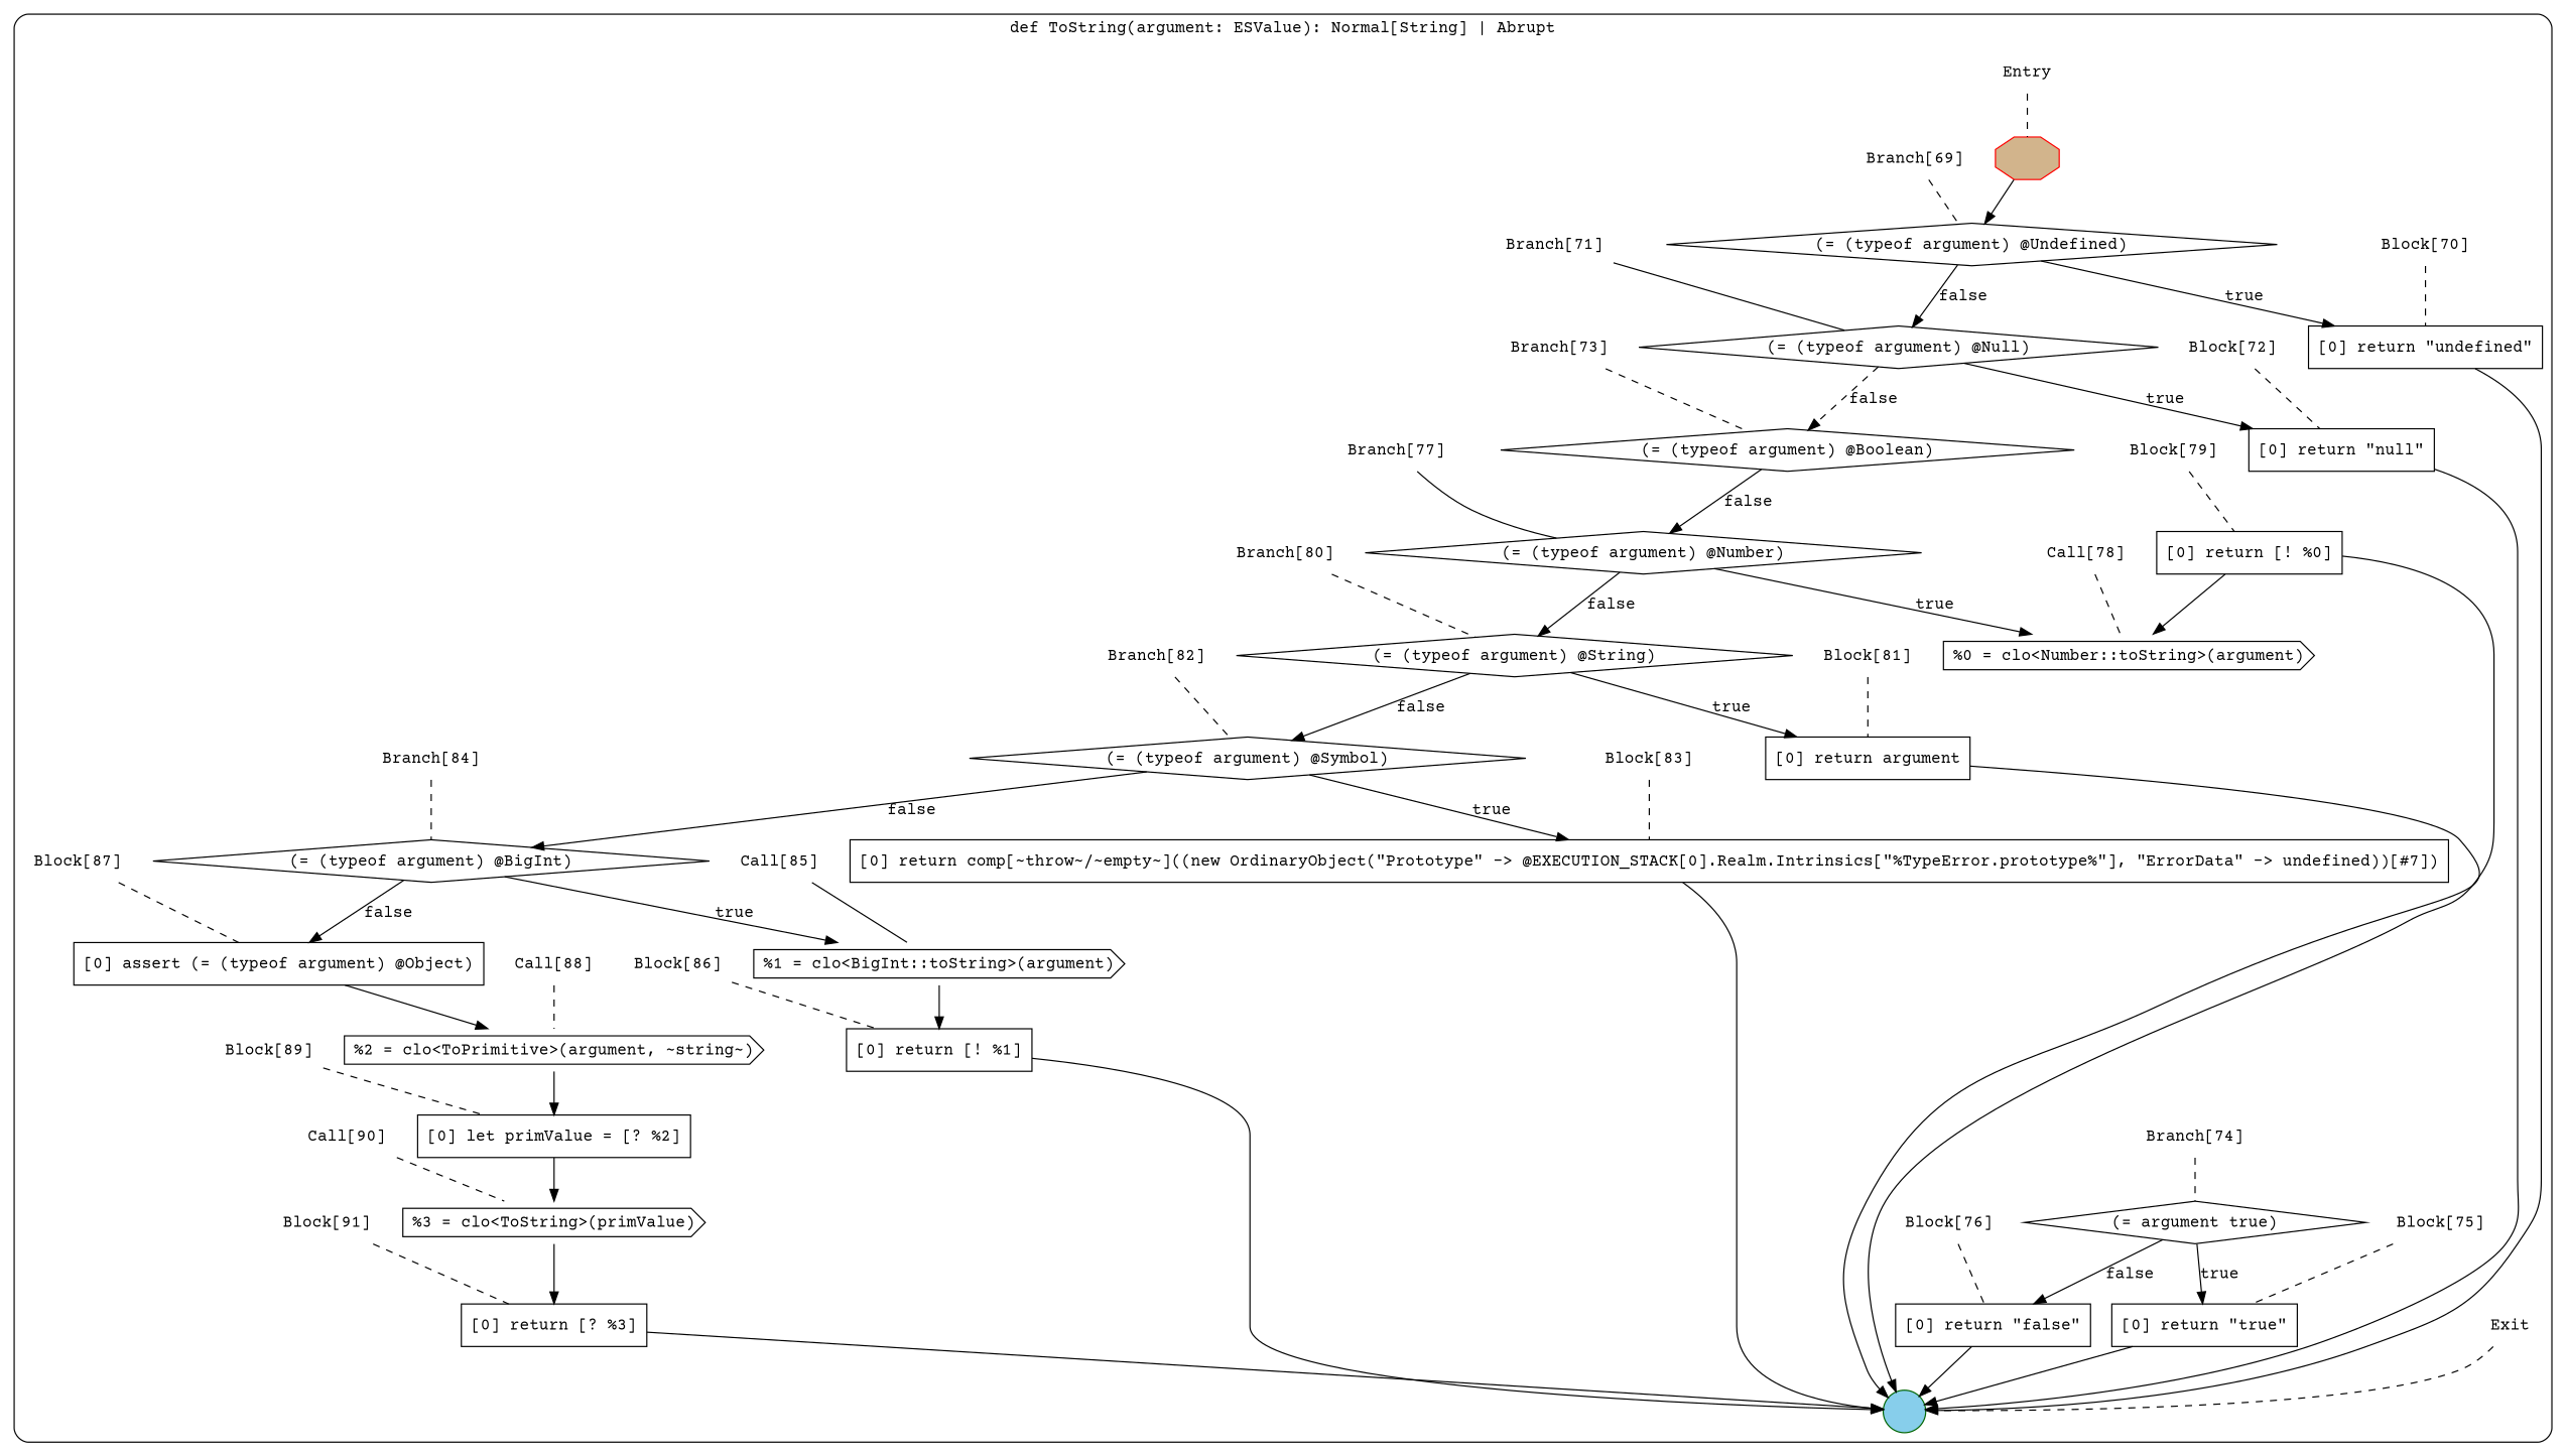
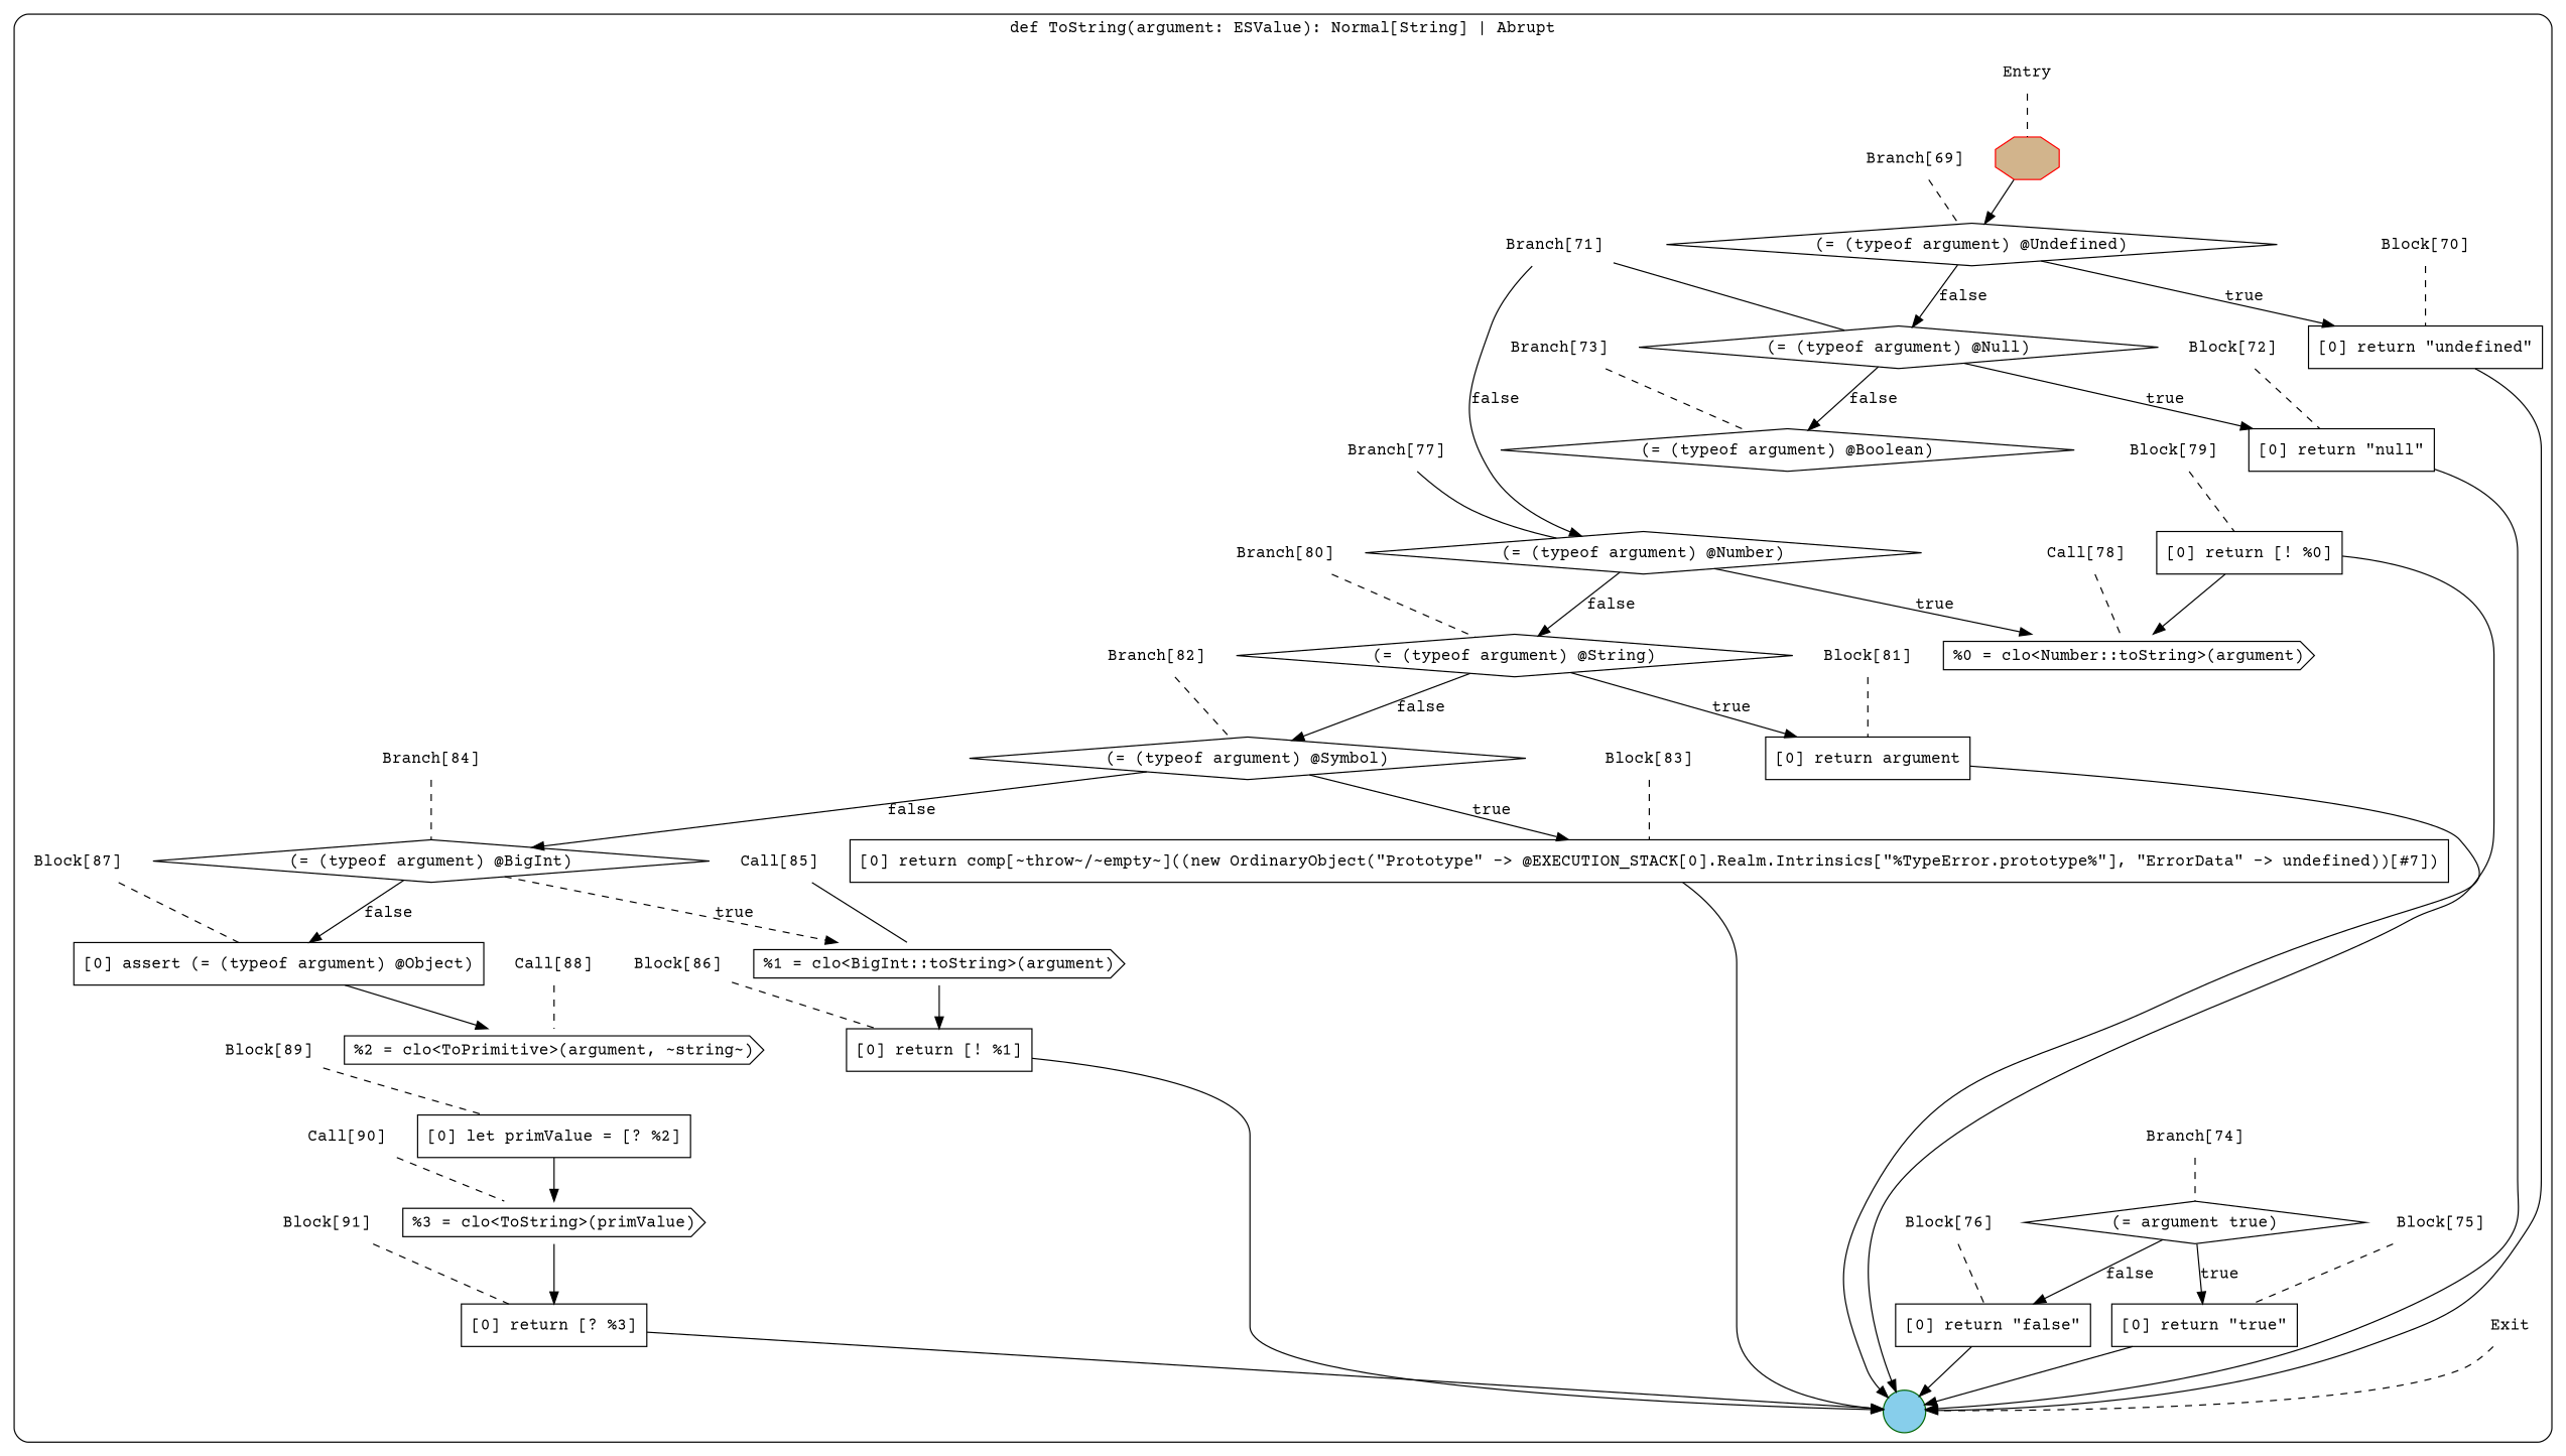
  digraph {
    fontname="Courier Prime"
    node [fontname="Courier Prime" shape=none]
    edge [color=black fontname="Courier Prime"]
    n1 [label=<<font color="black">Entry</font>>]
    n2 [color=red fillcolor=tan label=" " shape=octagon style=filled]
    n3 [color=black fillcolor=white label=<<font color="black">(= (typeof argument) @Undefined)</font>> shape=diamond style=filled]
    n4 [color=black fillcolor=white label=<<font color="black">[0] return &quot;undefined&quot;<BR ALIGN="LEFT"/></font>> shape=box style=filled]
    n5 [color=black fillcolor=white label=<<font color="black">(= (typeof argument) @Null)</font>> shape=diamond style=filled]
    n6 [label=<<font color="black">Exit</font>>]
    n7 [color=darkgreen fillcolor=skyblue label=" " shape=circle style=filled]
    n8 [label=<<font color="black">Branch[69]</font>>]
    n9 [color=black fillcolor=white label=<<font color="black">[0] return &quot;null&quot;<BR ALIGN="LEFT"/></font>> shape=box style=filled]
    n10 [color=black fillcolor=white label=<<font color="black">(= (typeof argument) @Boolean)</font>> shape=diamond style=filled]
    n11 [label=<<font color="black">Block[70]</font>>]
    n12 [label=<<font color="black">Branch[71]</font>>]
    n13 [color=black fillcolor=white label=<<font color="black">(= argument true)</font>> shape=diamond style=filled]
    n14 [color=black fillcolor=white label=<<font color="black">(= (typeof argument) @Number)</font>> shape=diamond style=filled]
    n15 [label=<<font color="black">Block[72]</font>>]
    n16 [label=<<font color="black">Branch[73]</font>>]
    n17 [color=black fillcolor=white label=<<font color="black">[0] return &quot;true&quot;<BR ALIGN="LEFT"/></font>> shape=box style=filled]
    n18 [color=black fillcolor=white label=<<font color="black">[0] return &quot;false&quot;<BR ALIGN="LEFT"/></font>> shape=box style=filled]
    n19 [color=black fillcolor=white label=<<font color="black">%0 = clo&lt;Number::toString&gt;(argument)</font>> shape=cds style=filled]
    n20 [color=black fillcolor=white label=<<font color="black">(= (typeof argument) @String)</font>> shape=diamond style=filled]
    n21 [label=<<font color="black">Branch[74]</font>>]
    n22 [label=<<font color="black">Branch[77]</font>>]
    n23 [color=black fillcolor=white label=<<font color="black">[0] return [! %0]<BR ALIGN="LEFT"/></font>> shape=box style=filled]
    n24 [color=black fillcolor=white label=<<font color="black">[0] return argument<BR ALIGN="LEFT"/></font>> shape=box style=filled]
    n25 [color=black fillcolor=white label=<<font color="black">(= (typeof argument) @Symbol)</font>> shape=diamond style=filled]
    n26 [label=<<font color="black">Block[75]</font>>]
    n27 [label=<<font color="black">Block[76]</font>>]
    n28 [label=<<font color="black">Call[78]</font>>]
    n29 [label=<<font color="black">Branch[80]</font>>]
    n30 [color=black fillcolor=white label=<<font color="black">[0] return comp[~throw~/~empty~]((new OrdinaryObject(&quot;Prototype&quot; -&gt; @EXECUTION_STACK[0].Realm.Intrinsics[&quot;%TypeError.prototype%&quot;], &quot;ErrorData&quot; -&gt; undefined))[#7])<BR ALIGN="LEFT"/></font>> shape=box style=filled]
    n31 [color=black fillcolor=white label=<<font color="black">(= (typeof argument) @BigInt)</font>> shape=diamond style=filled]
    n32 [label=<<font color="black">Block[79]</font>>]
    n33 [label=<<font color="black">Block[81]</font>>]
    n34 [label=<<font color="black">Branch[82]</font>>]
    n35 [color=black fillcolor=white label=<<font color="black">%1 = clo&lt;BigInt::toString&gt;(argument)</font>> shape=cds style=filled]
    n36 [color=black fillcolor=white label=<<font color="black">[0] assert (= (typeof argument) @Object)<BR ALIGN="LEFT"/></font>> shape=box style=filled]
    n37 [label=<<font color="black">Block[83]</font>>]
    n38 [label=<<font color="black">Branch[84]</font>>]
    n39 [color=black fillcolor=white label=<<font color="black">[0] return [! %1]<BR ALIGN="LEFT"/></font>> shape=box style=filled]
    n40 [color=black fillcolor=white label=<<font color="black">%2 = clo&lt;ToPrimitive&gt;(argument, ~string~)</font>> shape=cds style=filled]
    n41 [label=<<font color="black">Call[85]</font>>]
    n42 [label=<<font color="black">Block[87]</font>>]
    n43 [color=black fillcolor=white label=<<font color="black">[0] let primValue = [? %2]<BR ALIGN="LEFT"/></font>> shape=box style=filled]
    n44 [label=<<font color="black">Block[86]</font>>]
    n45 [label=<<font color="black">Call[88]</font>>]
    n46 [color=black fillcolor=white label=<<font color="black">%3 = clo&lt;ToString&gt;(primValue)</font>> shape=cds style=filled]
    n47 [label=<<font color="black">Block[89]</font>>]
    n48 [color=black fillcolor=white label=<<font color="black">[0] return [? %3]<BR ALIGN="LEFT"/></font>> shape=box style=filled]
    n49 [label=<<font color="black">Call[90]</font>>]
    n50 [label=<<font color="black">Block[91]</font>>]
    subgraph cluster_1 {
      label="def ToString(argument: ESValue): Normal[String] | Abrupt"
      style=rounded
      n1
      n2
      n3
      n4
      n5
      n6
      n7
      n8
      n9
      n10
      n11
      n12
      n13
      n14
      n15
      n16
      n17
      n18
      n19
      n20
      n21
      n22
      n23
      n24
      n25
      n26
      n27
      n28
      n29
      n30
      n31
      n32
      n33
      n34
      n35
      n36
      n37
      n38
      n39
      n40
      n41
      n42
      n43
      n44
      n45
      n46
      n47
      n48
      n49
      n50
    }
    n1 -> n2 [arrowhead=none style=dashed]
    n2 -> n3
    n3 -> n4 [label=<<font color="black">true</font>>]
    n3 -> n5 [label=<<font color="black">false</font>>]
    n4 -> n7
    n5 -> n9 [label=<<font color="black">true</font>>]
-   n5 -> n10 [label=<<font color="black">false</font>> style=dashed]
+   n5 -> n10 [label=<<font color="black">false</font>>]
    n6 -> n7 [arrowhead=none style=dashed]
    n8 -> n3 [arrowhead=none style=dashed]
    n9 -> n7
-   n10 -> n14 [label=<<font color="black">false</font>>]
+   n12 -> n14 [label=<<font color="black">false</font>>]
    n11 -> n4 [arrowhead=none style=dashed]
    n12 -> n5 [arrowhead=none style=solid]
    n13 -> n17 [label=<<font color="black">true</font>>]
    n13 -> n18 [label=<<font color="black">false</font>>]
    n14 -> n19 [label=<<font color="black">true</font>>]
    n14 -> n20 [label=<<font color="black">false</font>>]
    n15 -> n9 [arrowhead=none style=dashed]
    n16 -> n10 [arrowhead=none style=dashed]
    n17 -> n7
    n18 -> n7
    n20 -> n24 [label=<<font color="black">true</font>>]
    n20 -> n25 [label=<<font color="black">false</font>>]
    n21 -> n13 [arrowhead=none style=dashed]
    n22 -> n14 [arrowhead=none style=solid]
    n23 -> n7
    n23 -> n19
    n24 -> n7
    n25 -> n30 [label=<<font color="black">true</font>>]
    n25 -> n31 [label=<<font color="black">false</font>>]
    n26 -> n17 [arrowhead=none style=dashed]
    n27 -> n18 [arrowhead=none style=dashed]
    n28 -> n19 [arrowhead=none style=dashed]
    n29 -> n20 [arrowhead=none style=dashed]
    n30 -> n7
-   n31 -> n35 [label=<<font color="black">true</font>>]
+   n31 -> n35 [label=<<font color="black">true</font>> style=dashed]
    n31 -> n36 [label=<<font color="black">false</font>>]
    n32 -> n23 [arrowhead=none style=dashed]
    n33 -> n24 [arrowhead=none style=dashed]
    n34 -> n25 [arrowhead=none style=dashed]
    n35 -> n39
    n36 -> n40
    n37 -> n30 [arrowhead=none style=dashed]
    n38 -> n31 [arrowhead=none style=dashed]
    n39 -> n7
-   n40 -> n43
    n41 -> n35 [arrowhead=none style=solid]
    n42 -> n36 [arrowhead=none style=dashed]
    n43 -> n46
    n44 -> n39 [arrowhead=none style=dashed]
    n45 -> n40 [arrowhead=none style=dashed]
    n46 -> n48
    n47 -> n43 [arrowhead=none style=dashed]
    n48 -> n7
    n49 -> n46 [arrowhead=none style=dashed]
    n50 -> n48 [arrowhead=none style=dashed]
  }
